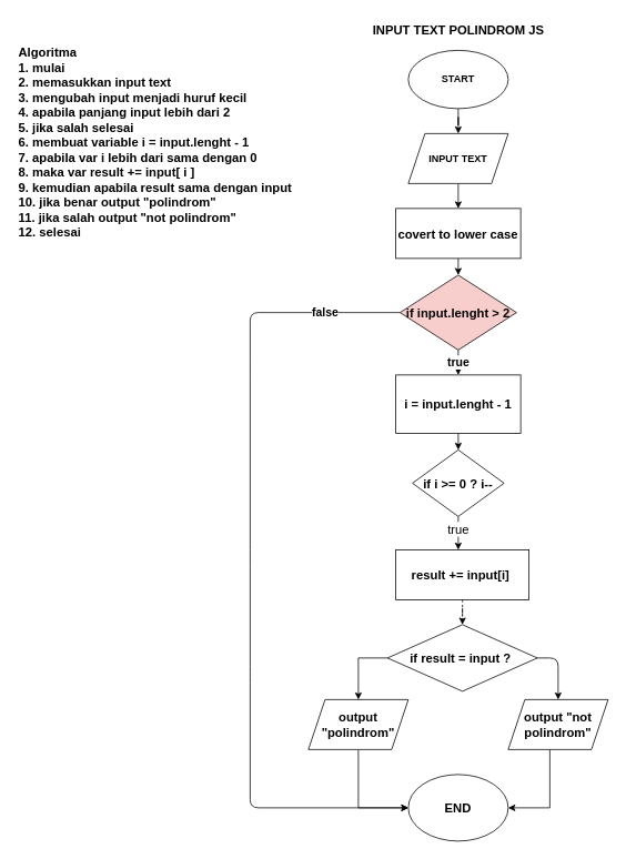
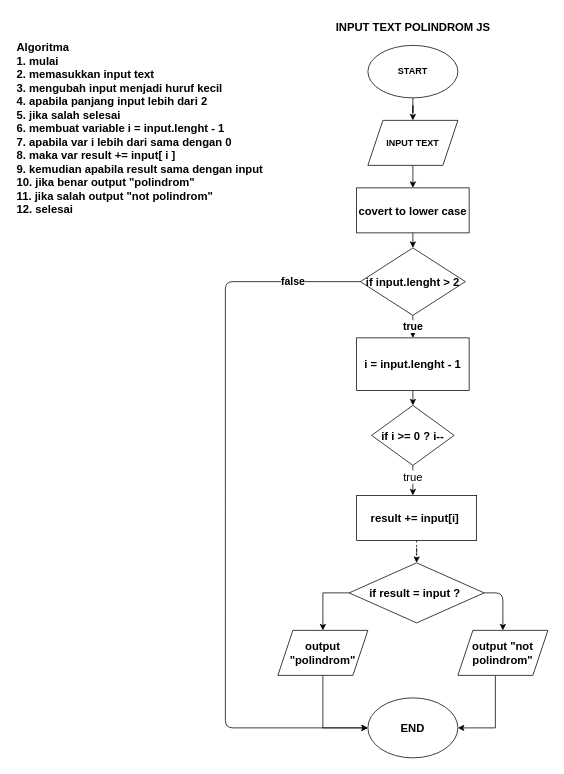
  <mxCell id="0" />
  <mxCell id="1" parent="0" />
  <mxCell id="2" style="edgeStyle=orthogonalEdgeStyle;rounded=0;orthogonalLoop=1;jettySize=auto;html=1;entryX=0.5;entryY=0;entryDx=0;entryDy=0;fontSize=15;" parent="1" source="3" target="5" edge="1"><mxGeometry relative="1" as="geometry" /></mxCell>
  <mxCell id="3" value="&lt;b&gt;START&lt;/b&gt;" style="ellipse;whiteSpace=wrap;html=1;" parent="1" vertex="1"><mxGeometry x="490" y="60" width="120" height="70" as="geometry" /></mxCell>
  <mxCell id="4" style="edgeStyle=orthogonalEdgeStyle;rounded=0;orthogonalLoop=1;jettySize=auto;html=1;exitX=0.5;exitY=1;exitDx=0;exitDy=0;entryX=0.5;entryY=0;entryDx=0;entryDy=0;fontSize=15;" parent="1" source="5" target="8" edge="1"><mxGeometry relative="1" as="geometry" /></mxCell>
  <mxCell id="5" value="&lt;b&gt;INPUT TEXT&lt;/b&gt;" style="shape=parallelogram;perimeter=parallelogramPerimeter;whiteSpace=wrap;html=1;fixedSize=1;" parent="1" vertex="1"><mxGeometry x="490" y="160" width="120" height="60" as="geometry" /></mxCell>
  <mxCell id="6" value="&lt;b&gt;&lt;font style=&quot;font-size: 15px;&quot;&gt;INPUT TEXT POLINDROM JS&lt;/font&gt;&lt;/b&gt;" style="text;html=1;align=center;verticalAlign=middle;resizable=0;points=[];autosize=1;strokeColor=none;fillColor=none;" parent="1" vertex="1"><mxGeometry x="410" y="20" width="280" height="30" as="geometry" /></mxCell>
  <mxCell id="7" value="" style="edgeStyle=none;html=1;" parent="1" source="8" target="26" edge="1"><mxGeometry relative="1" as="geometry" /></mxCell>
  <mxCell id="8" value="&lt;b&gt;covert to lower case&lt;/b&gt;" style="rounded=0;whiteSpace=wrap;html=1;fontSize=15;" parent="1" vertex="1"><mxGeometry x="475" y="250" width="150" height="60" as="geometry" /></mxCell>
  <mxCell id="9" style="edgeStyle=orthogonalEdgeStyle;rounded=0;orthogonalLoop=1;jettySize=auto;html=1;exitX=0.5;exitY=1;exitDx=0;exitDy=0;entryX=0.5;entryY=0;entryDx=0;entryDy=0;fontSize=15;" parent="1" source="10" target="12" edge="1"><mxGeometry relative="1" as="geometry" /></mxCell>
  <mxCell id="10" value="&lt;b&gt;i =&amp;nbsp;input.lenght - 1&lt;/b&gt;" style="rounded=0;whiteSpace=wrap;html=1;fontSize=15;" parent="1" vertex="1"><mxGeometry x="475" y="450" width="150" height="70" as="geometry" /></mxCell>
  <mxCell id="11" value="true" style="edgeStyle=orthogonalEdgeStyle;rounded=0;orthogonalLoop=1;jettySize=auto;html=1;fontSize=15;" parent="1" source="12" target="14" edge="1"><mxGeometry x="-0.25" relative="1" as="geometry"><Array as="points"><mxPoint x="550" y="630" /><mxPoint x="550" y="630" /></Array><mxPoint as="offset" /></mxGeometry></mxCell>
  <mxCell id="12" value="&lt;b&gt;if i &amp;gt;= 0 ? i--&lt;/b&gt;" style="rhombus;whiteSpace=wrap;html=1;fontSize=15;" parent="1" vertex="1"><mxGeometry x="495" y="540" width="110" height="80" as="geometry" /></mxCell>
  <mxCell id="13" value="" style="edgeStyle=orthogonalEdgeStyle;rounded=0;orthogonalLoop=1;jettySize=auto;html=1;fontSize=15;dashed=1;" parent="1" source="14" target="17" edge="1"><mxGeometry relative="1" as="geometry" /></mxCell>
  <mxCell id="14" value="&lt;b&gt;result += input[i]&amp;nbsp;&lt;/b&gt;" style="rounded=0;whiteSpace=wrap;html=1;fontSize=15;" parent="1" vertex="1"><mxGeometry x="475" y="660" width="160" height="60" as="geometry" /></mxCell>
  <mxCell id="15" style="edgeStyle=orthogonalEdgeStyle;rounded=0;orthogonalLoop=1;jettySize=auto;html=1;exitX=0;exitY=0.5;exitDx=0;exitDy=0;entryX=0.5;entryY=0;entryDx=0;entryDy=0;fontSize=15;" parent="1" source="17" target="19" edge="1"><mxGeometry relative="1" as="geometry" /></mxCell>
  <mxCell id="16" style="edgeStyle=none;html=1;exitX=1;exitY=0.5;exitDx=0;exitDy=0;entryX=0.5;entryY=0;entryDx=0;entryDy=0;" parent="1" source="17" target="21" edge="1"><mxGeometry relative="1" as="geometry"><Array as="points"><mxPoint x="670" y="790" /></Array></mxGeometry></mxCell>
  <mxCell id="17" value="&lt;b&gt;if result = input ?&amp;nbsp;&lt;/b&gt;" style="rhombus;whiteSpace=wrap;html=1;fontSize=15;" parent="1" vertex="1"><mxGeometry x="465" y="750" width="180" height="80" as="geometry" /></mxCell>
  <mxCell id="18" style="edgeStyle=orthogonalEdgeStyle;rounded=0;orthogonalLoop=1;jettySize=auto;html=1;entryX=0;entryY=0.5;entryDx=0;entryDy=0;fontSize=15;" parent="1" source="19" target="22" edge="1"><mxGeometry relative="1" as="geometry"><mxPoint x="470" y="970" as="targetPoint" /><Array as="points"><mxPoint x="430" y="970" /></Array></mxGeometry></mxCell>
  <mxCell id="19" value="&lt;b&gt;output &quot;polindrom&quot;&lt;/b&gt;" style="shape=parallelogram;perimeter=parallelogramPerimeter;whiteSpace=wrap;html=1;fixedSize=1;fontSize=15;" parent="1" vertex="1"><mxGeometry x="370" y="840" width="120" height="60" as="geometry" /></mxCell>
  <mxCell id="20" style="edgeStyle=orthogonalEdgeStyle;rounded=0;orthogonalLoop=1;jettySize=auto;html=1;fontSize=15;entryX=1;entryY=0.5;entryDx=0;entryDy=0;" parent="1" source="21" target="22" edge="1"><mxGeometry relative="1" as="geometry"><mxPoint x="620" y="970" as="targetPoint" /><Array as="points"><mxPoint x="660" y="970" /><mxPoint x="615" y="970" /></Array></mxGeometry></mxCell>
  <mxCell id="21" value="&lt;b&gt;output &quot;not polindrom&quot;&lt;/b&gt;" style="shape=parallelogram;perimeter=parallelogramPerimeter;whiteSpace=wrap;html=1;fixedSize=1;fontSize=15;" parent="1" vertex="1"><mxGeometry x="610" y="840" width="120" height="60" as="geometry" /></mxCell>
  <mxCell id="22" value="&lt;b&gt;END&lt;/b&gt;" style="ellipse;whiteSpace=wrap;html=1;fontSize=15;" parent="1" vertex="1"><mxGeometry x="490" y="930" width="120" height="80" as="geometry" /></mxCell>
  <mxCell id="23" value="&lt;span&gt;Algoritma&lt;br&gt;1. mulai&lt;br&gt;2. memasukkan input text&lt;br&gt;&lt;/span&gt;&lt;div&gt;&lt;span&gt;&lt;span&gt;3. mengubah input menjadi huruf kecil&lt;/span&gt;&lt;/span&gt;&lt;/div&gt;&lt;div&gt;&lt;span&gt;&lt;span&gt;4. apabila panjang input lebih dari 2&amp;nbsp;&lt;/span&gt;&lt;/span&gt;&lt;/div&gt;&lt;div&gt;&lt;span&gt;&lt;span&gt;5. jika salah selesai&amp;nbsp;&lt;/span&gt;&lt;/span&gt;&lt;/div&gt;&lt;div&gt;&lt;span&gt;&lt;span&gt;6. membuat variable i = input.lenght - 1&lt;/span&gt;&lt;/span&gt;&lt;/div&gt;&lt;div&gt;&lt;span&gt;&lt;span&gt;7. apabila var i lebih dari sama dengan 0&lt;/span&gt;&lt;/span&gt;&lt;/div&gt;&lt;div&gt;&lt;span&gt;&lt;span&gt;8. maka var result += input[ i ]&lt;/span&gt;&lt;/span&gt;&lt;/div&gt;&lt;div&gt;&lt;span&gt;&lt;span&gt;9. kemudian apabila result sama dengan input&lt;/span&gt;&lt;/span&gt;&lt;/div&gt;&lt;div&gt;&lt;span&gt;&lt;span&gt;10. jika benar output &quot;polindrom&quot;&lt;/span&gt;&lt;/span&gt;&lt;/div&gt;&lt;div&gt;&lt;span&gt;&lt;span&gt;11. jika salah output &quot;not polindrom&quot;&lt;/span&gt;&lt;/span&gt;&lt;/div&gt;&lt;div&gt;&lt;span&gt;&lt;span&gt;12. selesai&lt;/span&gt;&lt;/span&gt;&lt;/div&gt;" style="text;html=1;align=left;verticalAlign=middle;resizable=0;points=[];autosize=1;strokeColor=none;fillColor=none;fontSize=15;fontStyle=1" parent="1" vertex="1"><mxGeometry x="20" y="50" width="340" height="240" as="geometry" /></mxCell>
  <mxCell id="24" value="true" style="edgeStyle=none;html=1;entryX=0.5;entryY=0;entryDx=0;entryDy=0;fontStyle=1;fontSize=14;" parent="1" source="26" target="10" edge="1"><mxGeometry relative="1" as="geometry" /></mxCell>
  <mxCell id="25" value="false" style="edgeStyle=none;html=1;entryX=0;entryY=0.5;entryDx=0;entryDy=0;fontSize=14;fontStyle=1" parent="1" source="26" target="22" edge="1"><mxGeometry x="-0.814" relative="1" as="geometry"><Array as="points"><mxPoint x="300" y="375" /><mxPoint x="300" y="440" /><mxPoint x="300" y="670" /><mxPoint x="300" y="810" /><mxPoint x="300" y="970" /></Array><mxPoint as="offset" /></mxGeometry></mxCell>
- <mxCell id="26" value="&lt;font style=&quot;font-size: 15px;&quot;&gt;if input.lenght &amp;gt; 2&lt;/font&gt;" style="rhombus;whiteSpace=wrap;html=1;fontSize=15;fontStyle=1;fillColor=#f8cecc;" parent="1" vertex="1"><mxGeometry x="480" y="330" width="140" height="90" as="geometry" /></mxCell>
+ <mxCell id="26" value="&lt;font style=&quot;font-size: 15px;&quot;&gt;if input.lenght &amp;gt; 2&lt;/font&gt;" style="rhombus;whiteSpace=wrap;html=1;fontSize=15;fontStyle=1" parent="1" vertex="1"><mxGeometry x="480" y="330" width="140" height="90" as="geometry" /></mxCell>
